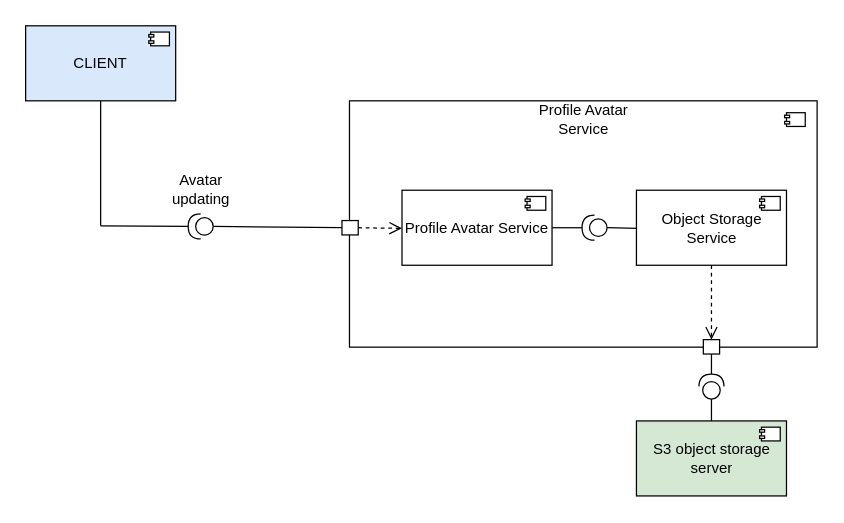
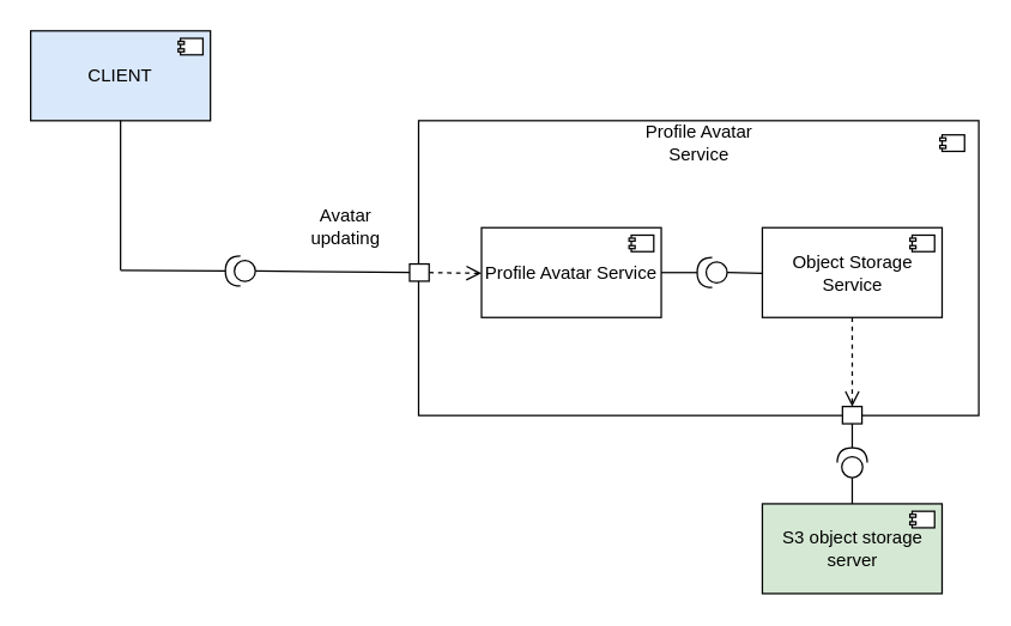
  <mxCell id="0" />
  <mxCell id="1" parent="0" />
  <mxCell id="2" value="CLIENT" style="rounded=0;whiteSpace=wrap;html=1;fillColor=#dae8fc;" parent="1" vertex="1"><mxGeometry x="20" y="20" width="120" height="60" as="geometry" /></mxCell>
  <mxCell id="3" value="" style="rounded=0;whiteSpace=wrap;html=1;" parent="1" vertex="1"><mxGeometry x="279" y="80" width="374" height="197" as="geometry" /></mxCell>
  <mxCell id="4" value="" style="rounded=0;whiteSpace=wrap;html=1;" parent="1" vertex="1"><mxGeometry x="120" y="25" width="15" height="11" as="geometry" /></mxCell>
  <mxCell id="5" value="" style="rounded=0;whiteSpace=wrap;html=1;" parent="1" vertex="1"><mxGeometry x="118.5" y="27" width="4" height="2" as="geometry" /></mxCell>
  <mxCell id="6" value="" style="rounded=0;whiteSpace=wrap;html=1;" parent="1" vertex="1"><mxGeometry x="118.5" y="32" width="4" height="2" as="geometry" /></mxCell>
  <mxCell id="7" value="Profile Avatar Service" style="rounded=0;whiteSpace=wrap;html=1;" parent="1" vertex="1"><mxGeometry x="321" y="151.5" width="120" height="60" as="geometry" /></mxCell>
  <mxCell id="8" value="" style="rounded=0;whiteSpace=wrap;html=1;" parent="1" vertex="1"><mxGeometry x="421" y="156.5" width="15" height="11" as="geometry" /></mxCell>
  <mxCell id="9" value="" style="rounded=0;whiteSpace=wrap;html=1;" parent="1" vertex="1"><mxGeometry x="419.5" y="158.5" width="4" height="2" as="geometry" /></mxCell>
  <mxCell id="10" value="" style="rounded=0;whiteSpace=wrap;html=1;" parent="1" vertex="1"><mxGeometry x="419.5" y="163.5" width="4" height="2" as="geometry" /></mxCell>
  <mxCell id="11" value="Object Storage Service" style="rounded=0;whiteSpace=wrap;html=1;" parent="1" vertex="1"><mxGeometry x="508.5" y="151.5" width="120" height="60" as="geometry" /></mxCell>
  <mxCell id="12" value="" style="rounded=0;whiteSpace=wrap;html=1;" parent="1" vertex="1"><mxGeometry x="608.5" y="156.5" width="15" height="11" as="geometry" /></mxCell>
  <mxCell id="13" value="" style="rounded=0;whiteSpace=wrap;html=1;" parent="1" vertex="1"><mxGeometry x="607" y="158.5" width="4" height="2" as="geometry" /></mxCell>
  <mxCell id="14" value="" style="rounded=0;whiteSpace=wrap;html=1;" parent="1" vertex="1"><mxGeometry x="607" y="163.5" width="4" height="2" as="geometry" /></mxCell>
  <mxCell id="15" value="S3 object storage server" style="rounded=0;whiteSpace=wrap;html=1;fillColor=#d5e8d4;" parent="1" vertex="1"><mxGeometry x="508.5" y="336" width="120" height="60" as="geometry" /></mxCell>
  <mxCell id="16" value="" style="rounded=0;whiteSpace=wrap;html=1;" parent="1" vertex="1"><mxGeometry x="608.5" y="341" width="15" height="11" as="geometry" /></mxCell>
  <mxCell id="17" value="" style="rounded=0;whiteSpace=wrap;html=1;" parent="1" vertex="1"><mxGeometry x="607" y="343" width="4" height="2" as="geometry" /></mxCell>
  <mxCell id="18" value="" style="rounded=0;whiteSpace=wrap;html=1;" parent="1" vertex="1"><mxGeometry x="607" y="348" width="4" height="2" as="geometry" /></mxCell>
  <mxCell id="19" value="Profile Avatar Service" style="text;html=1;strokeColor=none;fillColor=none;align=center;verticalAlign=middle;whiteSpace=wrap;rounded=0;" parent="1" vertex="1"><mxGeometry x="424.5" y="80" width="83" height="30" as="geometry" /></mxCell>
  <mxCell id="20" value="" style="rounded=0;whiteSpace=wrap;html=1;" parent="1" vertex="1"><mxGeometry x="628.5" y="89.5" width="15" height="11" as="geometry" /></mxCell>
  <mxCell id="21" value="" style="rounded=0;whiteSpace=wrap;html=1;" parent="1" vertex="1"><mxGeometry x="627" y="91.5" width="4" height="2" as="geometry" /></mxCell>
  <mxCell id="22" value="" style="rounded=0;whiteSpace=wrap;html=1;" parent="1" vertex="1"><mxGeometry x="627" y="96.5" width="4" height="2" as="geometry" /></mxCell>
  <mxCell id="23" value="" style="shape=providedRequiredInterface;html=1;verticalLabelPosition=bottom;sketch=0;direction=south;rotation=90;" parent="1" vertex="1"><mxGeometry x="150" y="170.5" width="20" height="20" as="geometry" /></mxCell>
  <mxCell id="24" value="" style="endArrow=none;html=1;rounded=0;entryX=0.5;entryY=1;entryDx=0;entryDy=0;" parent="1" target="2" edge="1"><mxGeometry width="50" height="50" relative="1" as="geometry"><mxPoint x="80" y="180" as="sourcePoint" /><mxPoint x="76" y="92.5" as="targetPoint" /></mxGeometry></mxCell>
  <mxCell id="25" value="" style="endArrow=none;html=1;rounded=0;exitX=1;exitY=0.5;exitDx=0;exitDy=0;exitPerimeter=0;" parent="1" source="23" edge="1"><mxGeometry width="50" height="50" relative="1" as="geometry"><mxPoint x="25" y="254" as="sourcePoint" /><mxPoint x="80" y="180" as="targetPoint" /></mxGeometry></mxCell>
  <mxCell id="26" value="" style="endArrow=none;html=1;rounded=0;exitX=0;exitY=0.5;exitDx=0;exitDy=0;exitPerimeter=0;entryX=0;entryY=0.5;entryDx=0;entryDy=0;" parent="1" source="23" target="27" edge="1"><mxGeometry width="50" height="50" relative="1" as="geometry"><mxPoint x="187" y="186" as="sourcePoint" /><mxPoint x="265" y="182" as="targetPoint" /></mxGeometry></mxCell>
  <mxCell id="27" value="" style="rounded=0;whiteSpace=wrap;html=1;" parent="1" vertex="1"><mxGeometry x="273" y="175.75" width="13" height="11.5" as="geometry" /></mxCell>
  <mxCell id="28" value="" style="shape=providedRequiredInterface;html=1;verticalLabelPosition=bottom;sketch=0;direction=south;rotation=90;" parent="1" vertex="1"><mxGeometry x="465" y="171.5" width="20" height="20" as="geometry" /></mxCell>
  <mxCell id="29" value="" style="endArrow=none;html=1;rounded=0;exitX=1;exitY=0.5;exitDx=0;exitDy=0;exitPerimeter=0;" parent="1" source="28" edge="1"><mxGeometry width="50" height="50" relative="1" as="geometry"><mxPoint x="347" y="255" as="sourcePoint" /><mxPoint x="441" y="181.5" as="targetPoint" /></mxGeometry></mxCell>
  <mxCell id="30" value="" style="endArrow=none;html=1;rounded=0;exitX=0;exitY=0.5;exitDx=0;exitDy=0;exitPerimeter=0;" parent="1" source="28" edge="1"><mxGeometry width="50" height="50" relative="1" as="geometry"><mxPoint x="499.5" y="181.5" as="sourcePoint" /><mxPoint x="509" y="182" as="targetPoint" /></mxGeometry></mxCell>
  <mxCell id="31" value="" style="html=1;verticalAlign=bottom;endArrow=open;dashed=1;endSize=8;rounded=0;exitX=1;exitY=0.5;exitDx=0;exitDy=0;" parent="1" source="27" edge="1"><mxGeometry relative="1" as="geometry"><mxPoint x="294" y="181.16" as="sourcePoint" /><mxPoint x="321" y="182" as="targetPoint" /></mxGeometry></mxCell>
- <mxCell id="32" value="Avatar updating" style="text;html=1;strokeColor=none;fillColor=none;align=center;verticalAlign=middle;whiteSpace=wrap;rounded=0;" parent="1" vertex="1"><mxGeometry x="127.5" y="135.5" width="65" height="30" as="geometry" /></mxCell>
+ <mxCell id="32" value="Avatar updating" style="text;html=1;strokeColor=none;fillColor=none;align=center;verticalAlign=middle;whiteSpace=wrap;rounded=0;" parent="1" vertex="1"><mxGeometry x="197.5" y="135.5" width="65" height="30" as="geometry" /></mxCell>
  <mxCell id="33" value="" style="html=1;verticalAlign=bottom;endArrow=open;dashed=1;endSize=8;rounded=0;fontSize=11;exitX=0.5;exitY=1;exitDx=0;exitDy=0;entryX=0.5;entryY=0;entryDx=0;entryDy=0;" parent="1" source="11" target="34" edge="1"><mxGeometry relative="1" as="geometry"><mxPoint x="582" y="252" as="sourcePoint" /><mxPoint x="502" y="252" as="targetPoint" /></mxGeometry></mxCell>
  <mxCell id="34" value="" style="rounded=0;whiteSpace=wrap;html=1;" parent="1" vertex="1"><mxGeometry x="562" y="271" width="13" height="11.5" as="geometry" /></mxCell>
  <mxCell id="35" value="" style="shape=providedRequiredInterface;html=1;verticalLabelPosition=bottom;sketch=0;direction=south;rotation=-180;" parent="1" vertex="1"><mxGeometry x="558.5" y="298.5" width="20" height="20" as="geometry" /></mxCell>
  <mxCell id="36" value="" style="endArrow=none;html=1;rounded=0;exitX=1;exitY=0.5;exitDx=0;exitDy=0;exitPerimeter=0;" parent="1" source="35" edge="1"><mxGeometry width="50" height="50" relative="1" as="geometry"><mxPoint x="433.5" y="382" as="sourcePoint" /><mxPoint x="568.5" y="282.5" as="targetPoint" /></mxGeometry></mxCell>
  <mxCell id="37" value="" style="endArrow=none;html=1;rounded=0;exitX=0;exitY=0.5;exitDx=0;exitDy=0;exitPerimeter=0;entryX=0.5;entryY=0;entryDx=0;entryDy=0;" parent="1" source="35" target="15" edge="1"><mxGeometry width="50" height="50" relative="1" as="geometry"><mxPoint x="595.5" y="314" as="sourcePoint" /><mxPoint x="568.5" y="334.5" as="targetPoint" /></mxGeometry></mxCell>
